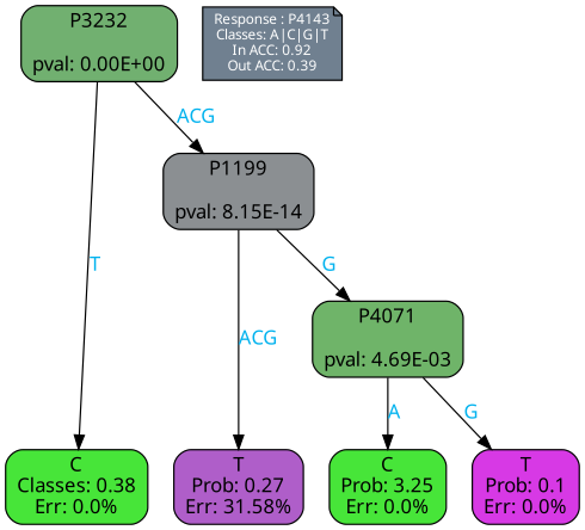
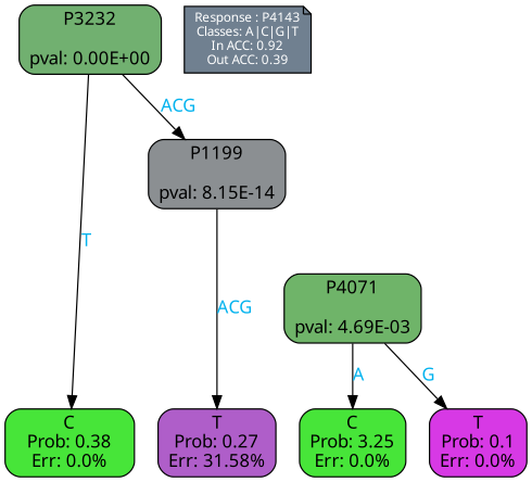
  digraph {
    fontname="Noto Sans"
    ranksep=equally
    splines=polylines
    node [color=black fillcolor="#47e539" fontname="Noto Sans" shape=box style="filled, rounded"]
    edge [fontcolor=deepskyblue2 fontname="Noto Sans"]
    n1 [fillcolor="#af5ec9" label="T\nProb: 0.27\nErr: 31.58%"]
    n2 [label="C\nProb: 3.25\nErr: 0.0%"]
    n3 [fillcolor="#d739e5" label="T\nProb: 0.1\nErr: 0.0%"]
-   n4 [label="C\nClasses: 0.38\nErr: 0.0%"]
+   n4 [label="C\nProb: 0.38\nErr: 0.0%"]
    n5 [align=left fillcolor=slategray fontcolor=white fontsize=10 label="Response : P4143\nClasses: A|C|G|T\nIn ACC: 0.92\nOut ACC: 0.39\n" shape=note style=filled]
    n6 [fillcolor="#71b070" label="P3232\n\npval: 0.00E+00"]
    n7 [fillcolor="#8b8f92" label="P1199\n\npval: 8.15E-14"]
    n8 [fillcolor="#6fb469" label="P4071\n\npval: 4.69E-03"]
    subgraph sub_1 {
      rank=same
      n1
      n2
      n3
      n4
    }
    subgraph sub_2 {
      rank=same
      n5
      n6
    }
    n6 -> n4 [label=T]
    n6 -> n7 [label=ACG]
    n7 -> n1 [label=ACG]
-   n7 -> n8 [label=G]
    n8 -> n2 [label=A]
    n8 -> n3 [label=G]
  }
